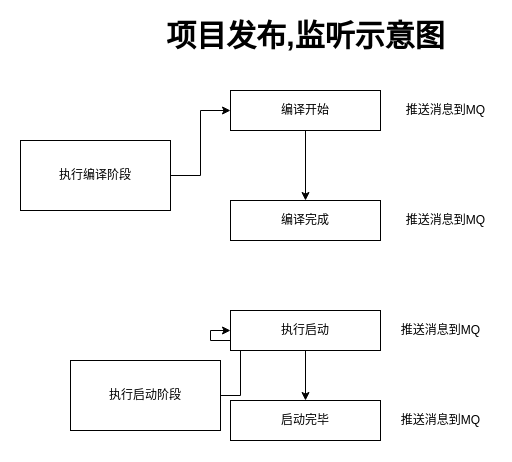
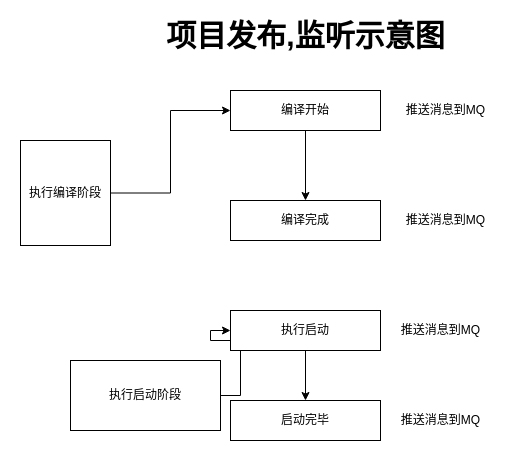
  <mxCell id="0" />
  <mxCell id="1" parent="0" />
  <mxCell id="2" value="&lt;font size=&quot;1&quot;&gt;&lt;b style=&quot;font-size: 30px&quot;&gt;项目发布,监听示意图&lt;/b&gt;&lt;/font&gt;" style="text;html=1;align=center;verticalAlign=middle;resizable=0;points=[];autosize=1;" vertex="1" parent="1"><mxGeometry x="160" y="20" width="290" height="30" as="geometry" /></mxCell>
  <mxCell id="3" style="edgeStyle=orthogonalEdgeStyle;rounded=0;orthogonalLoop=1;jettySize=auto;html=1;entryX=0;entryY=0.5;entryDx=0;entryDy=0;" edge="1" parent="1" source="4" target="6"><mxGeometry relative="1" as="geometry" /></mxCell>
- <mxCell id="4" value="执行编译阶段" style="rounded=0;whiteSpace=wrap;html=1;" vertex="1" parent="1"><mxGeometry x="20" y="140" width="150" height="70" as="geometry" /></mxCell>
+ <mxCell id="4" value="执行编译阶段" style="rounded=0;whiteSpace=wrap;html=1;" vertex="1" parent="1"><mxGeometry x="20" y="140" width="90" height="105" as="geometry" /></mxCell>
  <mxCell id="5" value="" style="edgeStyle=orthogonalEdgeStyle;rounded=0;orthogonalLoop=1;jettySize=auto;html=1;" edge="1" parent="1" source="6" target="12"><mxGeometry relative="1" as="geometry" /></mxCell>
  <mxCell id="6" value="编译开始" style="rounded=0;whiteSpace=wrap;html=1;" vertex="1" parent="1"><mxGeometry x="230" y="90" width="150" height="40" as="geometry" /></mxCell>
  <mxCell id="7" value="" style="edgeStyle=orthogonalEdgeStyle;rounded=0;orthogonalLoop=1;jettySize=auto;html=1;entryX=0;entryY=0.5;entryDx=0;entryDy=0;" edge="1" parent="1" source="8" target="10"><mxGeometry relative="1" as="geometry" /></mxCell>
  <mxCell id="8" value="执行启动阶段" style="rounded=0;whiteSpace=wrap;html=1;" vertex="1" parent="1"><mxGeometry x="70" y="360" width="150" height="70" as="geometry" /></mxCell>
  <mxCell id="9" value="" style="edgeStyle=orthogonalEdgeStyle;rounded=0;orthogonalLoop=1;jettySize=auto;html=1;" edge="1" parent="1" source="10" target="11"><mxGeometry relative="1" as="geometry" /></mxCell>
  <mxCell id="10" value="执行启动" style="rounded=0;whiteSpace=wrap;html=1;" vertex="1" parent="1"><mxGeometry x="230" y="310" width="150" height="40" as="geometry" /></mxCell>
  <mxCell id="11" value="启动完毕" style="rounded=0;whiteSpace=wrap;html=1;" vertex="1" parent="1"><mxGeometry x="230" y="400" width="150" height="40" as="geometry" /></mxCell>
  <mxCell id="12" value="编译完成" style="rounded=0;whiteSpace=wrap;html=1;" vertex="1" parent="1"><mxGeometry x="230" y="200" width="150" height="40" as="geometry" /></mxCell>
  <mxCell id="13" value="推送消息到MQ" style="text;html=1;align=center;verticalAlign=middle;resizable=0;points=[];autosize=1;" vertex="1" parent="1"><mxGeometry x="400" y="100" width="90" height="20" as="geometry" /></mxCell>
  <mxCell id="14" value="推送消息到MQ" style="text;html=1;align=center;verticalAlign=middle;resizable=0;points=[];autosize=1;" vertex="1" parent="1"><mxGeometry x="400" y="210" width="90" height="20" as="geometry" /></mxCell>
  <mxCell id="15" value="推送消息到MQ" style="text;html=1;align=center;verticalAlign=middle;resizable=0;points=[];autosize=1;" vertex="1" parent="1"><mxGeometry x="395" y="320" width="90" height="20" as="geometry" /></mxCell>
  <mxCell id="16" value="推送消息到MQ" style="text;html=1;align=center;verticalAlign=middle;resizable=0;points=[];autosize=1;" vertex="1" parent="1"><mxGeometry x="395" y="410" width="90" height="20" as="geometry" /></mxCell>
